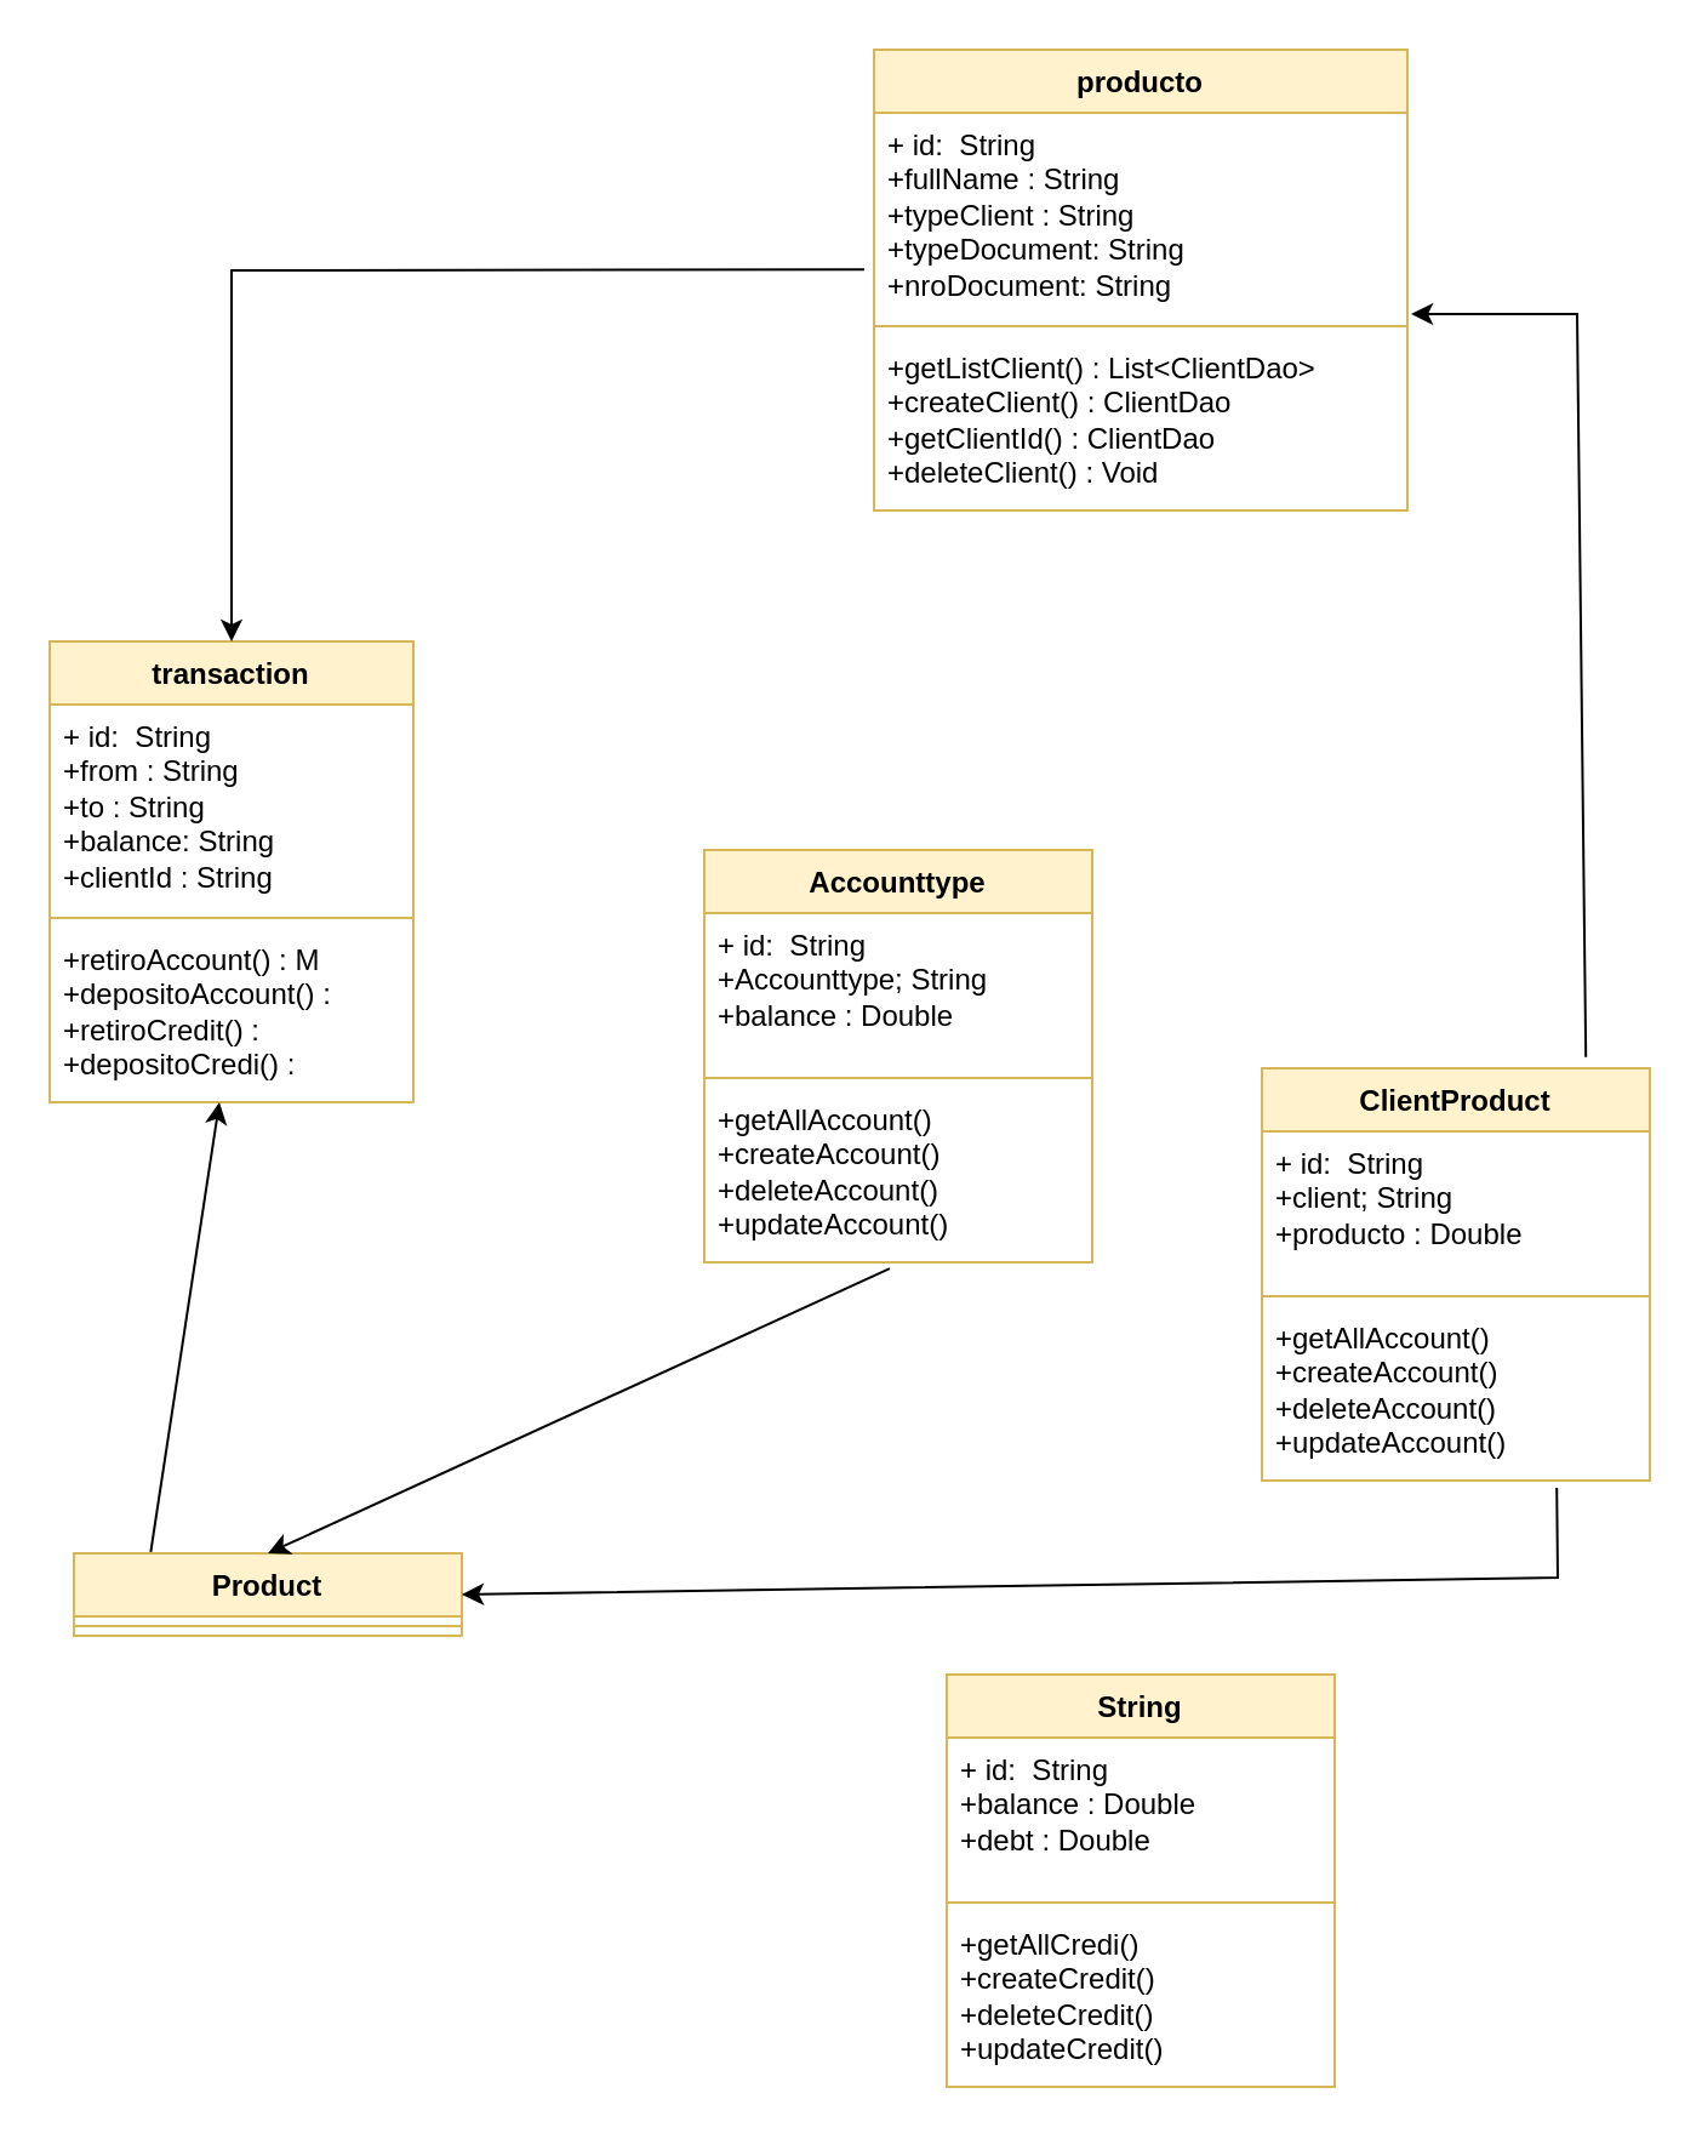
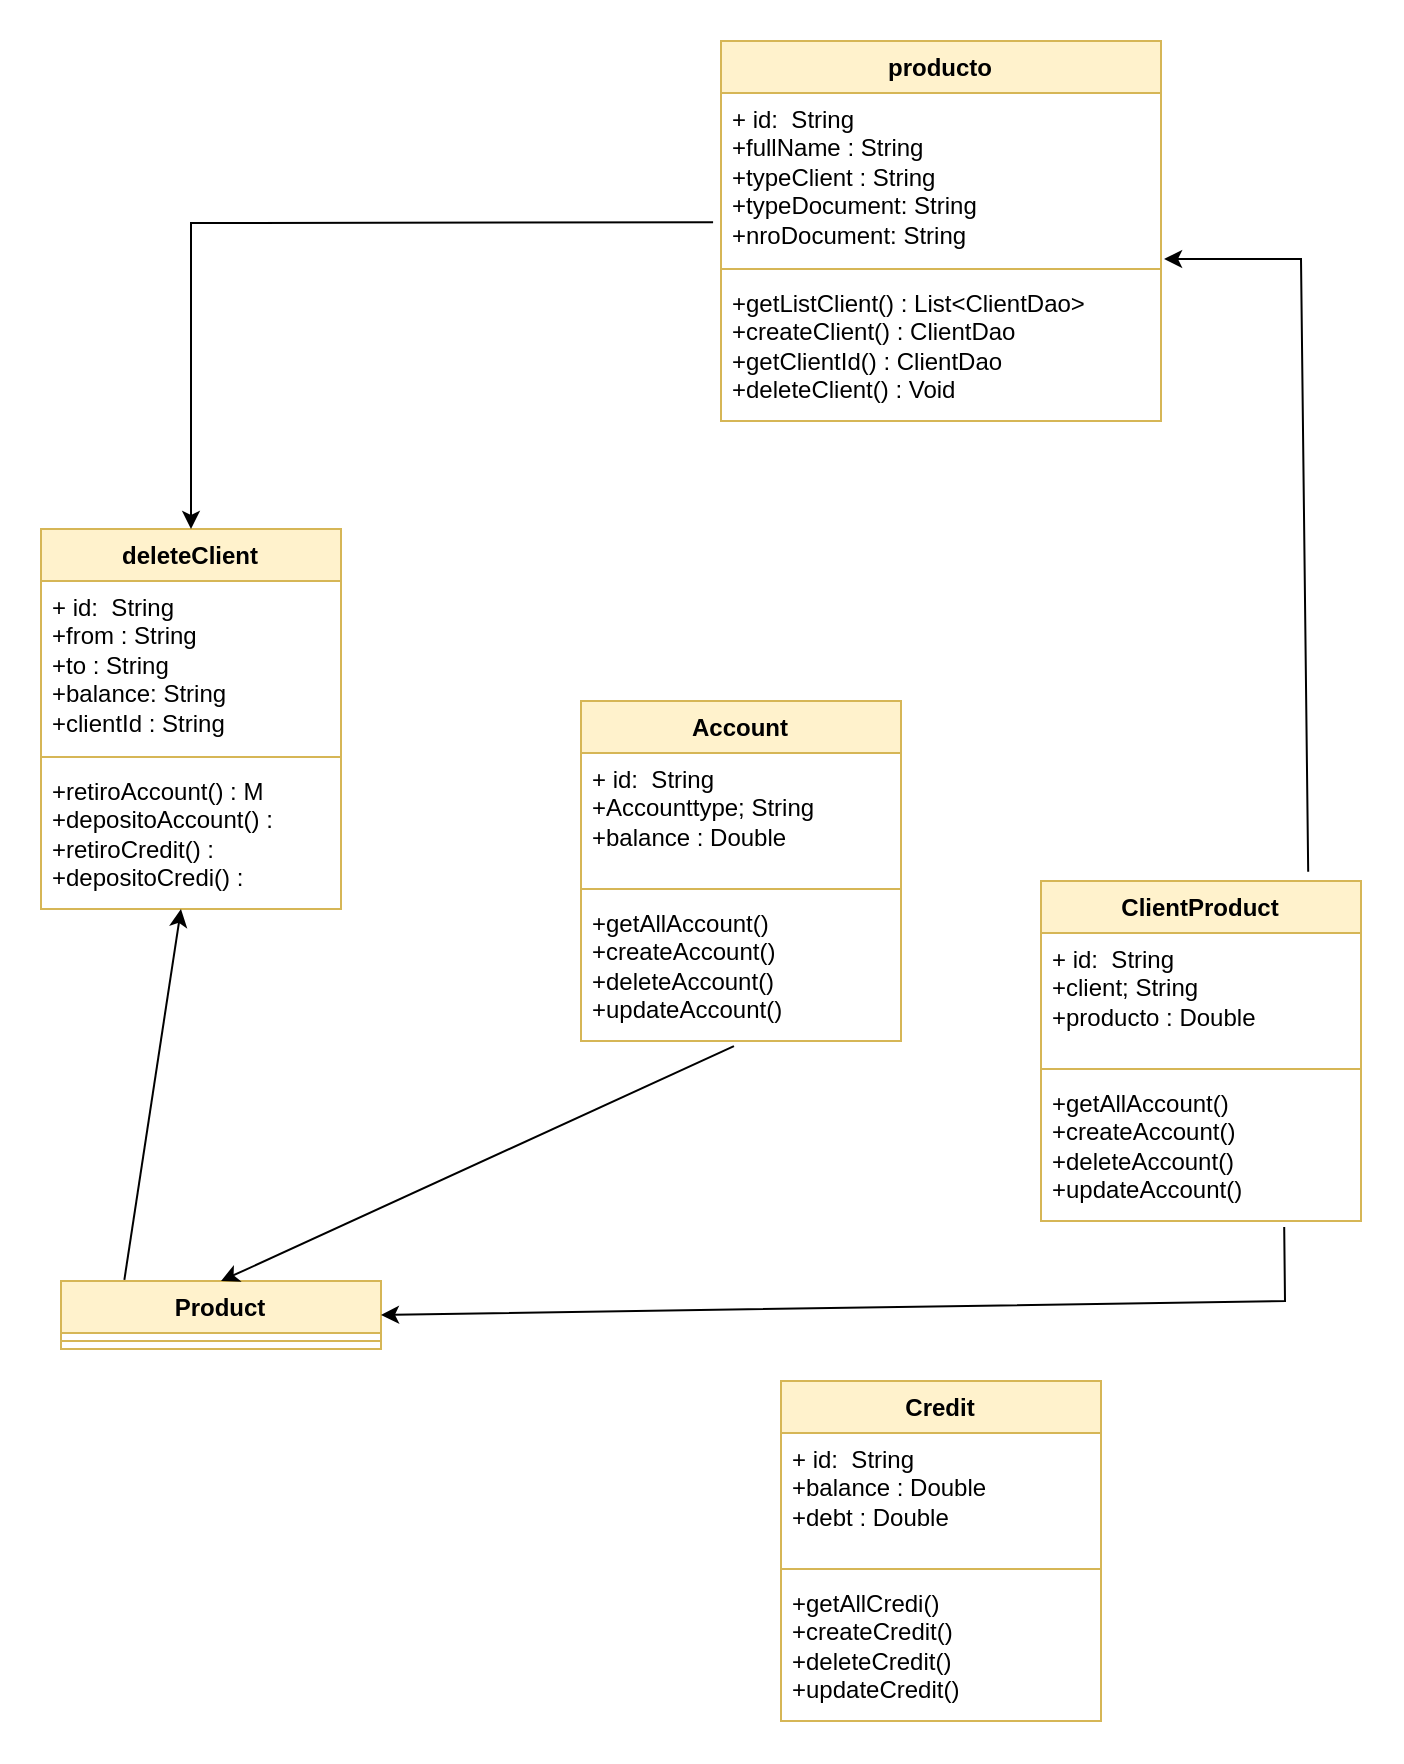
  <mxCell id="0" />
  <mxCell id="1" parent="0" />
  <mxCell id="2" value="producto" style="swimlane;fontStyle=1;align=center;verticalAlign=top;childLayout=stackLayout;horizontal=1;startSize=26;horizontalStack=0;resizeParent=1;resizeParentMax=0;resizeLast=0;collapsible=1;marginBottom=0;whiteSpace=wrap;html=1;fillColor=#fff2cc;strokeColor=#d6b656;" vertex="1" parent="1"><mxGeometry x="360" y="20" width="220" height="190" as="geometry" /></mxCell>
  <mxCell id="3" value="+ id:&amp;nbsp; String&lt;br&gt;+fullName : String&lt;br&gt;+typeClient : String&lt;br&gt;+typeDocument: String&lt;br&gt;+nroDocument: String" style="text;strokeColor=none;fillColor=none;align=left;verticalAlign=top;spacingLeft=4;spacingRight=4;overflow=hidden;rotatable=0;points=[[0,0.5],[1,0.5]];portConstraint=eastwest;whiteSpace=wrap;html=1;" vertex="1" parent="2"><mxGeometry y="26" width="220" height="84" as="geometry" /></mxCell>
  <mxCell id="4" value="" style="line;strokeWidth=1;fillColor=none;align=left;verticalAlign=middle;spacingTop=-1;spacingLeft=3;spacingRight=3;rotatable=0;labelPosition=right;points=[];portConstraint=eastwest;strokeColor=inherit;" vertex="1" parent="2"><mxGeometry y="110" width="220" height="8" as="geometry" /></mxCell>
  <mxCell id="5" value="+getListClient() : List&amp;lt;ClientDao&amp;gt;&lt;br&gt;+createClient() : ClientDao&lt;br&gt;+getClientId() : ClientDao&lt;br&gt;+deleteClient() : Void" style="text;strokeColor=none;fillColor=none;align=left;verticalAlign=top;spacingLeft=4;spacingRight=4;overflow=hidden;rotatable=0;points=[[0,0.5],[1,0.5]];portConstraint=eastwest;whiteSpace=wrap;html=1;" vertex="1" parent="2"><mxGeometry y="118" width="220" height="72" as="geometry" /></mxCell>
- <mxCell id="6" value="Accounttype" style="swimlane;fontStyle=1;align=center;verticalAlign=top;childLayout=stackLayout;horizontal=1;startSize=26;horizontalStack=0;resizeParent=1;resizeParentMax=0;resizeLast=0;collapsible=1;marginBottom=0;whiteSpace=wrap;html=1;fillColor=#fff2cc;strokeColor=#d6b656;" vertex="1" parent="1"><mxGeometry x="290" y="350" width="160" height="170" as="geometry" /></mxCell>
+ <mxCell id="6" value="Account" style="swimlane;fontStyle=1;align=center;verticalAlign=top;childLayout=stackLayout;horizontal=1;startSize=26;horizontalStack=0;resizeParent=1;resizeParentMax=0;resizeLast=0;collapsible=1;marginBottom=0;whiteSpace=wrap;html=1;fillColor=#fff2cc;strokeColor=#d6b656;" vertex="1" parent="1"><mxGeometry x="290" y="350" width="160" height="170" as="geometry" /></mxCell>
  <mxCell id="7" value="+ id:&amp;nbsp; String&lt;br&gt;+Accounttype; String&lt;br&gt;+balance : Double&amp;nbsp;&amp;nbsp;" style="text;strokeColor=none;fillColor=none;align=left;verticalAlign=top;spacingLeft=4;spacingRight=4;overflow=hidden;rotatable=0;points=[[0,0.5],[1,0.5]];portConstraint=eastwest;whiteSpace=wrap;html=1;" vertex="1" parent="6"><mxGeometry y="26" width="160" height="64" as="geometry" /></mxCell>
  <mxCell id="8" value="" style="line;strokeWidth=1;fillColor=none;align=left;verticalAlign=middle;spacingTop=-1;spacingLeft=3;spacingRight=3;rotatable=0;labelPosition=right;points=[];portConstraint=eastwest;strokeColor=inherit;" vertex="1" parent="6"><mxGeometry y="90" width="160" height="8" as="geometry" /></mxCell>
  <mxCell id="9" value="+getAllAccount()&lt;br&gt;+createAccount()&lt;br&gt;+deleteAccount()&lt;br&gt;+updateAccount()" style="text;strokeColor=none;fillColor=none;align=left;verticalAlign=top;spacingLeft=4;spacingRight=4;overflow=hidden;rotatable=0;points=[[0,0.5],[1,0.5]];portConstraint=eastwest;whiteSpace=wrap;html=1;" vertex="1" parent="6"><mxGeometry y="98" width="160" height="72" as="geometry" /></mxCell>
- <mxCell id="10" value="transaction" style="swimlane;fontStyle=1;align=center;verticalAlign=top;childLayout=stackLayout;horizontal=1;startSize=26;horizontalStack=0;resizeParent=1;resizeParentMax=0;resizeLast=0;collapsible=1;marginBottom=0;whiteSpace=wrap;html=1;fillColor=#fff2cc;strokeColor=#d6b656;" vertex="1" parent="1"><mxGeometry x="20" y="264" width="150" height="190" as="geometry" /></mxCell>
+ <mxCell id="10" value="deleteClient" style="swimlane;fontStyle=1;align=center;verticalAlign=top;childLayout=stackLayout;horizontal=1;startSize=26;horizontalStack=0;resizeParent=1;resizeParentMax=0;resizeLast=0;collapsible=1;marginBottom=0;whiteSpace=wrap;html=1;fillColor=#fff2cc;strokeColor=#d6b656;" vertex="1" parent="1"><mxGeometry x="20" y="264" width="150" height="190" as="geometry" /></mxCell>
  <mxCell id="11" value="+ id:&amp;nbsp; String&lt;br&gt;+from : String&lt;br&gt;+to : String&lt;br&gt;+balance: String&lt;br&gt;+clientId : String" style="text;strokeColor=none;fillColor=none;align=left;verticalAlign=top;spacingLeft=4;spacingRight=4;overflow=hidden;rotatable=0;points=[[0,0.5],[1,0.5]];portConstraint=eastwest;whiteSpace=wrap;html=1;" vertex="1" parent="10"><mxGeometry y="26" width="150" height="84" as="geometry" /></mxCell>
  <mxCell id="12" value="" style="line;strokeWidth=1;fillColor=none;align=left;verticalAlign=middle;spacingTop=-1;spacingLeft=3;spacingRight=3;rotatable=0;labelPosition=right;points=[];portConstraint=eastwest;strokeColor=inherit;" vertex="1" parent="10"><mxGeometry y="110" width="150" height="8" as="geometry" /></mxCell>
  <mxCell id="13" value="+retiroAccount() : M&lt;br&gt;+depositoAccount() :&amp;nbsp;&lt;br&gt;+retiroCredit() :&lt;br&gt;+depositoCredi() :" style="text;strokeColor=none;fillColor=none;align=left;verticalAlign=top;spacingLeft=4;spacingRight=4;overflow=hidden;rotatable=0;points=[[0,0.5],[1,0.5]];portConstraint=eastwest;whiteSpace=wrap;html=1;" vertex="1" parent="10"><mxGeometry y="118" width="150" height="72" as="geometry" /></mxCell>
  <mxCell id="14" value="Product" style="swimlane;fontStyle=1;align=center;verticalAlign=top;childLayout=stackLayout;horizontal=1;startSize=26;horizontalStack=0;resizeParent=1;resizeParentMax=0;resizeLast=0;collapsible=1;marginBottom=0;whiteSpace=wrap;html=1;fillColor=#fff2cc;strokeColor=#d6b656;" vertex="1" parent="1"><mxGeometry x="30" y="640" width="160" height="34" as="geometry" /></mxCell>
  <mxCell id="15" value="" style="line;strokeWidth=1;fillColor=none;align=left;verticalAlign=middle;spacingTop=-1;spacingLeft=3;spacingRight=3;rotatable=0;labelPosition=right;points=[];portConstraint=eastwest;strokeColor=inherit;" vertex="1" parent="14"><mxGeometry y="26" width="160" height="8" as="geometry" /></mxCell>
  <mxCell id="16" value="" style="endArrow=classic;html=1;rounded=0;exitX=-0.018;exitY=0.769;exitDx=0;exitDy=0;exitPerimeter=0;entryX=0.5;entryY=0;entryDx=0;entryDy=0;" edge="1" parent="1" source="3" target="10"><mxGeometry width="50" height="50" relative="1" as="geometry"><mxPoint x="380" y="240" as="sourcePoint" /><mxPoint x="430" y="190" as="targetPoint" /><Array as="points"><mxPoint x="95" y="111" /></Array></mxGeometry></mxCell>
- <mxCell id="17" value="String" style="swimlane;fontStyle=1;align=center;verticalAlign=top;childLayout=stackLayout;horizontal=1;startSize=26;horizontalStack=0;resizeParent=1;resizeParentMax=0;resizeLast=0;collapsible=1;marginBottom=0;whiteSpace=wrap;html=1;fillColor=#fff2cc;strokeColor=#d6b656;" vertex="1" parent="1"><mxGeometry x="390" y="690" width="160" height="170" as="geometry" /></mxCell>
+ <mxCell id="17" value="Credit" style="swimlane;fontStyle=1;align=center;verticalAlign=top;childLayout=stackLayout;horizontal=1;startSize=26;horizontalStack=0;resizeParent=1;resizeParentMax=0;resizeLast=0;collapsible=1;marginBottom=0;whiteSpace=wrap;html=1;fillColor=#fff2cc;strokeColor=#d6b656;" vertex="1" parent="1"><mxGeometry x="390" y="690" width="160" height="170" as="geometry" /></mxCell>
  <mxCell id="18" value="+ id:&amp;nbsp; String&lt;br style=&quot;border-color: var(--border-color);&quot;&gt;+balance : Double&lt;br style=&quot;border-color: var(--border-color);&quot;&gt;+debt : Double&amp;nbsp;" style="text;strokeColor=none;fillColor=none;align=left;verticalAlign=top;spacingLeft=4;spacingRight=4;overflow=hidden;rotatable=0;points=[[0,0.5],[1,0.5]];portConstraint=eastwest;whiteSpace=wrap;html=1;" vertex="1" parent="17"><mxGeometry y="26" width="160" height="64" as="geometry" /></mxCell>
  <mxCell id="19" value="" style="line;strokeWidth=1;fillColor=none;align=left;verticalAlign=middle;spacingTop=-1;spacingLeft=3;spacingRight=3;rotatable=0;labelPosition=right;points=[];portConstraint=eastwest;strokeColor=inherit;" vertex="1" parent="17"><mxGeometry y="90" width="160" height="8" as="geometry" /></mxCell>
  <mxCell id="20" value="+getAllCredi()&lt;br style=&quot;border-color: var(--border-color);&quot;&gt;+createCredit()&lt;br style=&quot;border-color: var(--border-color);&quot;&gt;+deleteCredit()&lt;br style=&quot;border-color: var(--border-color);&quot;&gt;+updateCredit()" style="text;strokeColor=none;fillColor=none;align=left;verticalAlign=top;spacingLeft=4;spacingRight=4;overflow=hidden;rotatable=0;points=[[0,0.5],[1,0.5]];portConstraint=eastwest;whiteSpace=wrap;html=1;" vertex="1" parent="17"><mxGeometry y="98" width="160" height="72" as="geometry" /></mxCell>
  <mxCell id="21" value="" style="endArrow=classic;html=1;rounded=0;entryX=0.5;entryY=0;entryDx=0;entryDy=0;exitX=0.478;exitY=1.036;exitDx=0;exitDy=0;exitPerimeter=0;" edge="1" parent="1" source="9" target="14"><mxGeometry width="50" height="50" relative="1" as="geometry"><mxPoint x="380" y="550" as="sourcePoint" /><mxPoint x="430" y="500" as="targetPoint" /></mxGeometry></mxCell>
  <mxCell id="22" value="" style="endArrow=classic;html=1;rounded=0;exitX=0.198;exitY=-0.018;exitDx=0;exitDy=0;exitPerimeter=0;" edge="1" parent="1" source="14"><mxGeometry width="50" height="50" relative="1" as="geometry"><mxPoint x="380" y="480" as="sourcePoint" /><mxPoint x="90" y="454" as="targetPoint" /></mxGeometry></mxCell>
  <mxCell id="23" value="ClientProduct" style="swimlane;fontStyle=1;align=center;verticalAlign=top;childLayout=stackLayout;horizontal=1;startSize=26;horizontalStack=0;resizeParent=1;resizeParentMax=0;resizeLast=0;collapsible=1;marginBottom=0;whiteSpace=wrap;html=1;fillColor=#fff2cc;strokeColor=#d6b656;" vertex="1" parent="1"><mxGeometry x="520" y="440" width="160" height="170" as="geometry" /></mxCell>
  <mxCell id="24" value="+ id:&amp;nbsp; String&lt;br&gt;+client; String&lt;br&gt;+producto : Double&amp;nbsp;&amp;nbsp;" style="text;strokeColor=none;fillColor=none;align=left;verticalAlign=top;spacingLeft=4;spacingRight=4;overflow=hidden;rotatable=0;points=[[0,0.5],[1,0.5]];portConstraint=eastwest;whiteSpace=wrap;html=1;" vertex="1" parent="23"><mxGeometry y="26" width="160" height="64" as="geometry" /></mxCell>
  <mxCell id="25" value="" style="line;strokeWidth=1;fillColor=none;align=left;verticalAlign=middle;spacingTop=-1;spacingLeft=3;spacingRight=3;rotatable=0;labelPosition=right;points=[];portConstraint=eastwest;strokeColor=inherit;" vertex="1" parent="23"><mxGeometry y="90" width="160" height="8" as="geometry" /></mxCell>
  <mxCell id="26" value="+getAllAccount()&lt;br&gt;+createAccount()&lt;br&gt;+deleteAccount()&lt;br&gt;+updateAccount()" style="text;strokeColor=none;fillColor=none;align=left;verticalAlign=top;spacingLeft=4;spacingRight=4;overflow=hidden;rotatable=0;points=[[0,0.5],[1,0.5]];portConstraint=eastwest;whiteSpace=wrap;html=1;" vertex="1" parent="23"><mxGeometry y="98" width="160" height="72" as="geometry" /></mxCell>
  <mxCell id="27" value="" style="endArrow=classic;html=1;rounded=0;entryX=1.007;entryY=0.988;entryDx=0;entryDy=0;entryPerimeter=0;exitX=0.835;exitY=-0.027;exitDx=0;exitDy=0;exitPerimeter=0;" edge="1" parent="1" source="23" target="3"><mxGeometry width="50" height="50" relative="1" as="geometry"><mxPoint x="710" y="340" as="sourcePoint" /><mxPoint x="430" y="300" as="targetPoint" /><Array as="points"><mxPoint x="650" y="129" /></Array></mxGeometry></mxCell>
  <mxCell id="28" value="" style="endArrow=classic;html=1;rounded=0;entryX=1;entryY=0.5;entryDx=0;entryDy=0;exitX=0.76;exitY=1.042;exitDx=0;exitDy=0;exitPerimeter=0;" edge="1" parent="1" source="26" target="14"><mxGeometry width="50" height="50" relative="1" as="geometry"><mxPoint x="380" y="680" as="sourcePoint" /><mxPoint x="430" y="630" as="targetPoint" /><Array as="points"><mxPoint x="642" y="650" /></Array></mxGeometry></mxCell>
